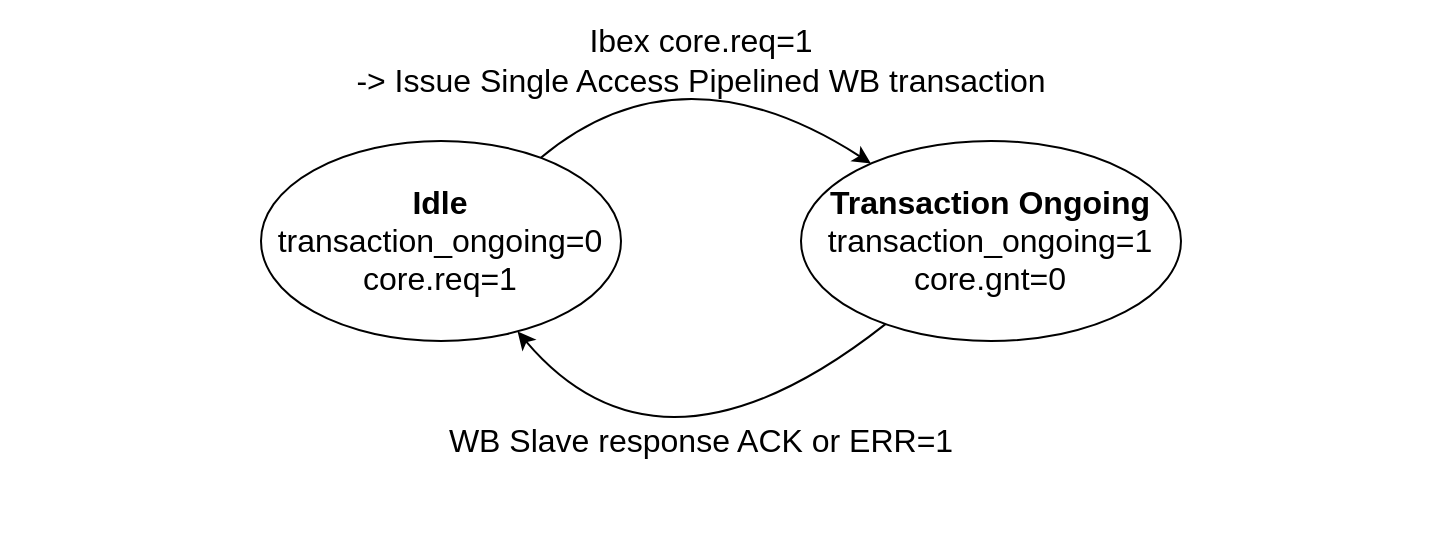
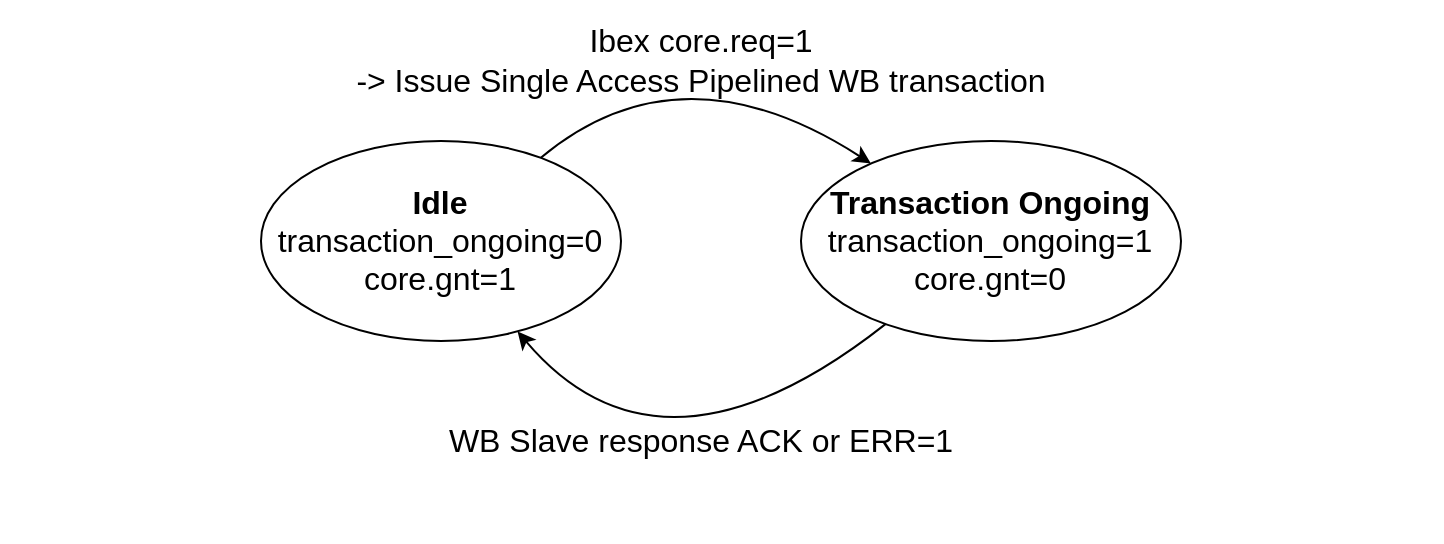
  <mxCell id="0" />
  <mxCell id="1" parent="0" />
  <mxCell id="2" value="" style="rounded=0;whiteSpace=wrap;html=1;strokeColor=none;" vertex="1" parent="1"><mxGeometry x="20" y="90" width="680" height="60" as="geometry" /></mxCell>
- <mxCell id="3" value="&lt;b&gt;Idle&lt;br&gt;&lt;/b&gt;transaction_ongoing=0&lt;br&gt;core.req=1" style="ellipse;whiteSpace=wrap;html=1;fontSize=16;" parent="1" vertex="1"><mxGeometry x="130" y="70" width="180" height="100" as="geometry" /></mxCell>
+ <mxCell id="3" value="&lt;b&gt;Idle&lt;br&gt;&lt;/b&gt;transaction_ongoing=0&lt;br&gt;core.gnt=1" style="ellipse;whiteSpace=wrap;html=1;fontSize=16;" parent="1" vertex="1"><mxGeometry x="130" y="70" width="180" height="100" as="geometry" /></mxCell>
  <mxCell id="4" value="&lt;b&gt;Transaction Ongoing&lt;br&gt;&lt;/b&gt;transaction_ongoing=1&lt;br&gt;core.gnt=0" style="ellipse;whiteSpace=wrap;html=1;fontSize=16;" parent="1" vertex="1"><mxGeometry x="400" y="70" width="190" height="100" as="geometry" /></mxCell>
  <mxCell id="5" value="WB Slave response ACK or ERR=1" style="endArrow=classic;html=1;rounded=0;fontSize=16;curved=1;" parent="1" source="4" target="3" edge="1"><mxGeometry x="-0.144" y="-11" width="50" height="50" relative="1" as="geometry"><mxPoint x="350" y="370" as="sourcePoint" /><mxPoint x="400" y="320" as="targetPoint" /><Array as="points"><mxPoint x="330" y="250" /></Array><mxPoint as="offset" /></mxGeometry></mxCell>
  <mxCell id="6" value="Ibex core.req=1 &lt;br&gt;-&amp;gt; Issue Single Access Pipelined WB transaction" style="endArrow=classic;html=1;rounded=0;fontSize=16;curved=1;labelBackgroundColor=none;" parent="1" source="3" target="4" edge="1"><mxGeometry x="0.029" y="-3" width="50" height="50" relative="1" as="geometry"><mxPoint x="290" y="110" as="sourcePoint" /><mxPoint x="340" y="60" as="targetPoint" /><Array as="points"><mxPoint x="340" y="20" /></Array><mxPoint as="offset" /></mxGeometry></mxCell>
